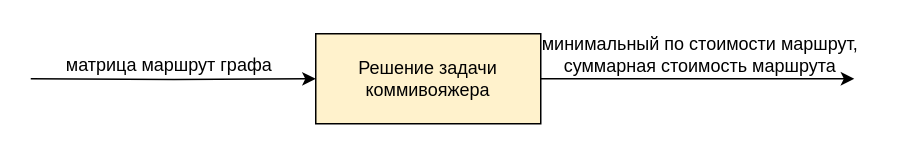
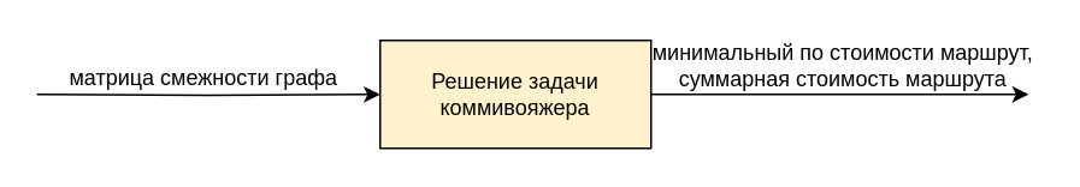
  <mxCell id="0" />
  <mxCell id="1" parent="0" />
  <mxCell id="2" style="edgeStyle=orthogonalEdgeStyle;rounded=0;orthogonalLoop=1;jettySize=auto;html=1;" parent="1" target="4" edge="1"><mxGeometry relative="1" as="geometry"><mxPoint x="-64" y="52" as="targetPoint" /><mxPoint x="20" y="52" as="sourcePoint" /></mxGeometry></mxCell>
  <mxCell id="3" style="edgeStyle=orthogonalEdgeStyle;rounded=0;orthogonalLoop=1;jettySize=auto;html=1;exitX=1;exitY=0.5;exitDx=0;exitDy=0;" parent="1" source="4" edge="1"><mxGeometry relative="1" as="geometry"><mxPoint x="569" y="52" as="targetPoint" /></mxGeometry></mxCell>
  <mxCell id="4" value="Решение задачи коммивояжера" style="rounded=0;whiteSpace=wrap;html=1;fillColor=#fff2cc;" parent="1" vertex="1"><mxGeometry x="210" y="22" width="150" height="60" as="geometry" /></mxCell>
- <mxCell id="5" value="матрица маршрут графа" style="text;html=1;align=center;verticalAlign=middle;resizable=0;points=[];autosize=1;" parent="1" vertex="1"><mxGeometry x="33" y="34" width="158" height="18" as="geometry" /></mxCell>
+ <mxCell id="5" value="матрица смежности графа" style="text;html=1;align=center;verticalAlign=middle;resizable=0;points=[];autosize=1;" parent="1" vertex="1"><mxGeometry x="33" y="34" width="158" height="18" as="geometry" /></mxCell>
  <mxCell id="6" value="минимальный по стоимости маршрут,&lt;br&gt;суммарная стоимость маршрута" style="text;html=1;align=center;verticalAlign=middle;resizable=0;points=[];autosize=1;" parent="1" vertex="1"><mxGeometry x="355" y="20" width="221" height="32" as="geometry" /></mxCell>
